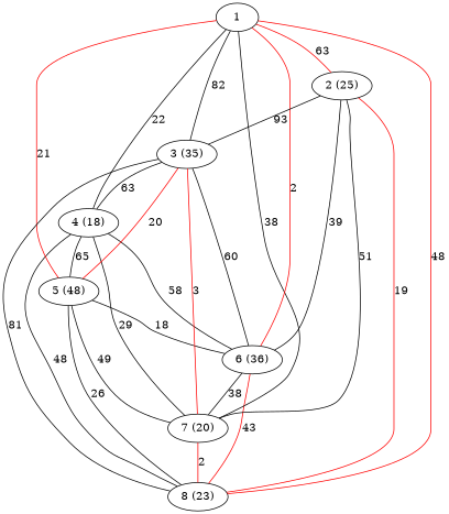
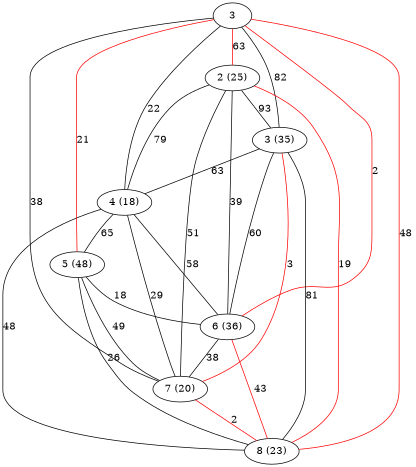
  graph {
    edge [color=black]
    n1 [label="4 (18)"]
    n2 [label="7 (20)"]
    n3 [label="8 (23)"]
    n4 [label="5 (48)"]
    n5 [label="6 (36)"]
-   1
+   1 [label=3]
    n7 [label="3 (35)"]
    n8 [label="2 (25)"]
    n1 -- n2 [label=29]
    n1 -- n3 [label=48]
    n1 -- n4 [label=65]
    n1 -- n5 [label=58]
    n2 -- n3 [color=red label=2]
    n4 -- n2 [label=49]
    n4 -- n3 [label=26]
    n4 -- n5 [label=18]
    n5 -- n2 [label=38]
    n5 -- n3 [color=red label=43]
    1 -- n1 [label=22]
    1 -- n2 [label=38]
    1 -- n3 [color=red label=48]
    1 -- n4 [color=red label=21]
    1 -- n5 [color=red label=2]
    1 -- n7 [label=82]
    1 -- n8 [color=red label=63]
    n7 -- n1 [label=63]
    n7 -- n2 [color=red label=3]
    n7 -- n3 [label=81]
-   n7 -- n4 [color=red label=20]
    n7 -- n5 [label=60]
+   n8 -- n1 [label=79]
    n8 -- n2 [label=51]
    n8 -- n3 [color=red label=19]
    n8 -- n5 [label=39]
    n8 -- n7 [label=93]
  }
